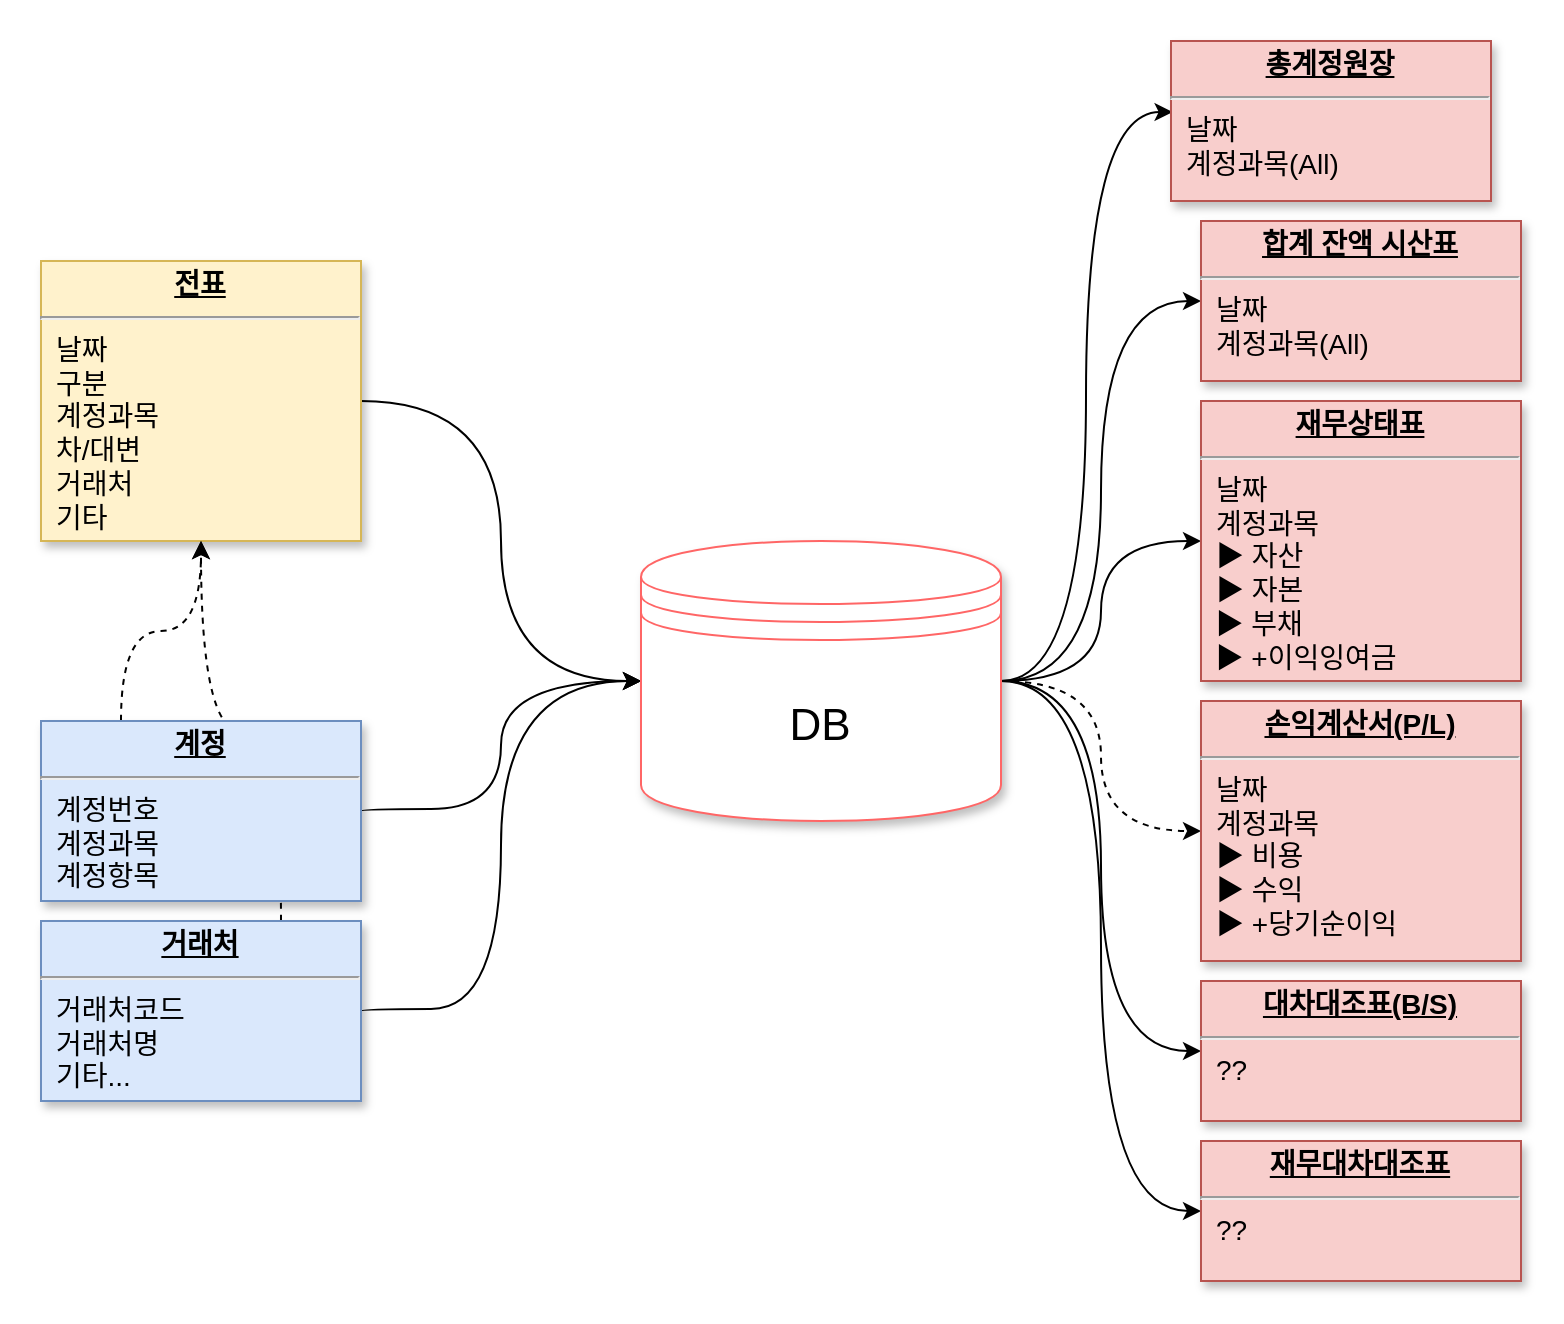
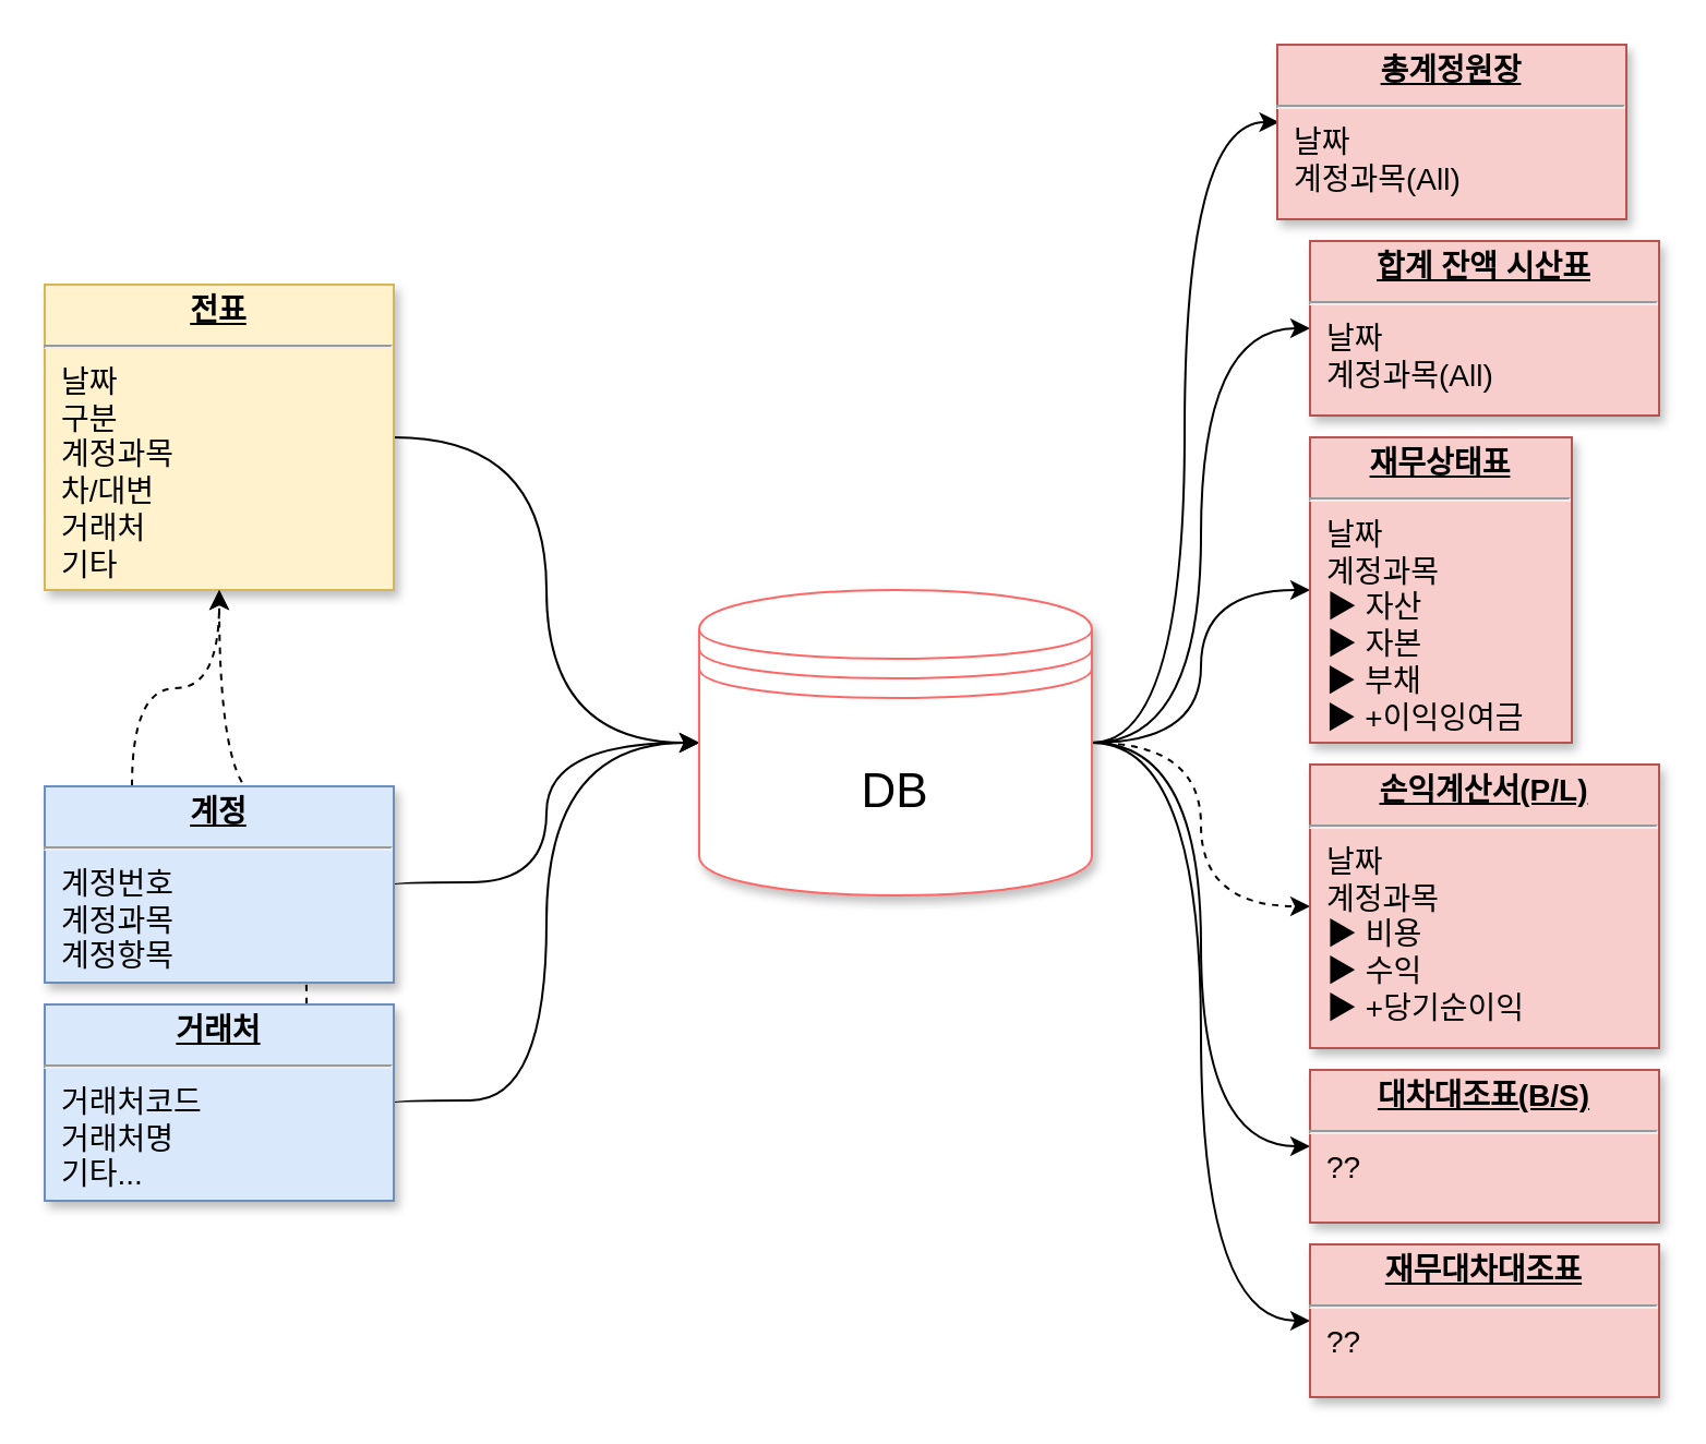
  <mxCell id="0" />
  <mxCell id="1" parent="0" />
  <mxCell id="2" style="edgeStyle=orthogonalEdgeStyle;curved=1;rounded=0;orthogonalLoop=1;jettySize=auto;html=1;exitX=1;exitY=0.5;exitDx=0;exitDy=0;entryX=0;entryY=0.5;entryDx=0;entryDy=0;fontSize=22;" edge="1" parent="1" source="3" target="15"><mxGeometry relative="1" as="geometry" /></mxCell>
  <mxCell id="3" value="&lt;p style=&quot;margin: 4px 0px 0px ; text-align: center ; text-decoration: underline ; font-size: 14px&quot;&gt;&lt;b style=&quot;font-size: 14px&quot;&gt;전표&lt;/b&gt;&lt;/p&gt;&lt;hr style=&quot;font-size: 14px&quot;&gt;&lt;p style=&quot;margin: 0px 0px 0px 8px ; font-size: 14px&quot;&gt;날짜&lt;br style=&quot;font-size: 14px&quot;&gt;구분&lt;br style=&quot;font-size: 14px&quot;&gt;계정과목&lt;/p&gt;&lt;p style=&quot;margin: 0px 0px 0px 8px ; font-size: 14px&quot;&gt;차/대변&lt;/p&gt;&lt;p style=&quot;margin: 0px 0px 0px 8px ; font-size: 14px&quot;&gt;거래처&lt;/p&gt;&lt;p style=&quot;margin: 0px 0px 0px 8px ; font-size: 14px&quot;&gt;기타&lt;/p&gt;" style="verticalAlign=top;align=left;overflow=fill;fontSize=14;fontFamily=Helvetica;html=1;fillColor=#fff2cc;strokeColor=#d6b656;shadow=1;" vertex="1" parent="1"><mxGeometry x="20" y="130" width="160" height="140" as="geometry" /></mxCell>
  <mxCell id="4" style="edgeStyle=orthogonalEdgeStyle;rounded=0;orthogonalLoop=1;jettySize=auto;html=1;exitX=1;exitY=0.5;exitDx=0;exitDy=0;fontSize=22;curved=1;" edge="1" parent="1" source="16" target="15"><mxGeometry relative="1" as="geometry"><Array as="points"><mxPoint x="250" y="404" /><mxPoint x="250" y="340" /></Array></mxGeometry></mxCell>
  <mxCell id="5" style="edgeStyle=orthogonalEdgeStyle;curved=1;rounded=0;orthogonalLoop=1;jettySize=auto;html=1;exitX=0.25;exitY=0;exitDx=0;exitDy=0;entryX=0.5;entryY=1;entryDx=0;entryDy=0;fontSize=22;dashed=1;" edge="1" parent="1" source="16" target="3"><mxGeometry relative="1" as="geometry" /></mxCell>
  <mxCell id="6" style="rounded=0;orthogonalLoop=1;jettySize=auto;html=1;exitX=1;exitY=0.5;exitDx=0;exitDy=0;entryX=0;entryY=0.5;entryDx=0;entryDy=0;fontSize=22;edgeStyle=orthogonalEdgeStyle;curved=1;" edge="1" parent="1" source="8" target="15"><mxGeometry relative="1" as="geometry"><Array as="points"><mxPoint x="250" y="504" /><mxPoint x="250" y="340" /></Array></mxGeometry></mxCell>
  <mxCell id="7" style="edgeStyle=orthogonalEdgeStyle;curved=1;rounded=0;orthogonalLoop=1;jettySize=auto;html=1;exitX=0.75;exitY=0;exitDx=0;exitDy=0;entryX=0.5;entryY=1;entryDx=0;entryDy=0;fontSize=22;dashed=1;" edge="1" parent="1" source="8" target="3"><mxGeometry relative="1" as="geometry" /></mxCell>
  <mxCell id="8" value="&lt;p style=&quot;margin: 4px 0px 0px ; text-align: center ; text-decoration: underline ; font-size: 14px&quot;&gt;&lt;b style=&quot;font-size: 14px&quot;&gt;거래처&lt;/b&gt;&lt;/p&gt;&lt;hr style=&quot;font-size: 14px&quot;&gt;&lt;p style=&quot;margin: 0px 0px 0px 8px ; font-size: 14px&quot;&gt;거래처코드&lt;/p&gt;&lt;p style=&quot;margin: 0px 0px 0px 8px ; font-size: 14px&quot;&gt;거래처명&lt;/p&gt;&lt;p style=&quot;margin: 0px 0px 0px 8px ; font-size: 14px&quot;&gt;기타...&lt;/p&gt;&lt;p style=&quot;margin: 0px 0px 0px 8px ; font-size: 14px&quot;&gt;&lt;br&gt;&lt;/p&gt;" style="verticalAlign=top;align=left;overflow=fill;fontSize=14;fontFamily=Helvetica;html=1;fillColor=#dae8fc;strokeColor=#6c8ebf;shadow=1;" vertex="1" parent="1"><mxGeometry x="20" y="460" width="160" height="90" as="geometry" /></mxCell>
  <mxCell id="9" style="edgeStyle=orthogonalEdgeStyle;curved=1;rounded=0;orthogonalLoop=1;jettySize=auto;html=1;exitX=1;exitY=0.5;exitDx=0;exitDy=0;entryX=0;entryY=0.5;entryDx=0;entryDy=0;fontSize=14;" edge="1" parent="1" source="15" target="18"><mxGeometry relative="1" as="geometry" /></mxCell>
  <mxCell id="10" style="edgeStyle=orthogonalEdgeStyle;curved=1;rounded=0;orthogonalLoop=1;jettySize=auto;html=1;exitX=1;exitY=0.5;exitDx=0;exitDy=0;entryX=0.005;entryY=0.444;entryDx=0;entryDy=0;entryPerimeter=0;fontSize=14;" edge="1" parent="1" source="15" target="17"><mxGeometry relative="1" as="geometry" /></mxCell>
  <mxCell id="11" style="edgeStyle=orthogonalEdgeStyle;rounded=0;orthogonalLoop=1;jettySize=auto;html=1;exitX=1;exitY=0.5;exitDx=0;exitDy=0;entryX=0;entryY=0.5;entryDx=0;entryDy=0;curved=1;" edge="1" parent="1" source="15" target="19"><mxGeometry relative="1" as="geometry" /></mxCell>
  <mxCell id="12" style="edgeStyle=orthogonalEdgeStyle;curved=1;rounded=0;orthogonalLoop=1;jettySize=auto;html=1;exitX=1;exitY=0.5;exitDx=0;exitDy=0;entryX=0;entryY=0.5;entryDx=0;entryDy=0;dashed=1;" edge="1" parent="1" source="15" target="20"><mxGeometry relative="1" as="geometry" /></mxCell>
  <mxCell id="13" style="edgeStyle=orthogonalEdgeStyle;curved=1;rounded=0;orthogonalLoop=1;jettySize=auto;html=1;exitX=1;exitY=0.5;exitDx=0;exitDy=0;entryX=0;entryY=0.5;entryDx=0;entryDy=0;" edge="1" parent="1" source="15" target="21"><mxGeometry relative="1" as="geometry" /></mxCell>
  <mxCell id="14" style="edgeStyle=orthogonalEdgeStyle;curved=1;rounded=0;orthogonalLoop=1;jettySize=auto;html=1;exitX=1;exitY=0.5;exitDx=0;exitDy=0;entryX=0;entryY=0.5;entryDx=0;entryDy=0;" edge="1" parent="1" source="15" target="22"><mxGeometry relative="1" as="geometry" /></mxCell>
  <mxCell id="15" value="DB" style="shape=datastore;whiteSpace=wrap;html=1;shadow=1;fontSize=22;strokeColor=#FF6666;" vertex="1" parent="1"><mxGeometry x="320" y="270" width="180" height="140" as="geometry" /></mxCell>
  <mxCell id="16" value="&lt;p style=&quot;margin: 4px 0px 0px ; text-align: center ; text-decoration: underline ; font-size: 14px&quot;&gt;&lt;b style=&quot;font-size: 14px&quot;&gt;계정&lt;/b&gt;&lt;/p&gt;&lt;hr style=&quot;font-size: 14px&quot;&gt;&lt;p style=&quot;margin: 0px 0px 0px 8px ; font-size: 14px&quot;&gt;계정번호&lt;br style=&quot;font-size: 14px&quot;&gt;계정과목&lt;/p&gt;&lt;p style=&quot;margin: 0px 0px 0px 8px ; font-size: 14px&quot;&gt;계정항목&lt;/p&gt;" style="verticalAlign=top;align=left;overflow=fill;fontSize=14;fontFamily=Helvetica;html=1;fillColor=#dae8fc;strokeColor=#6c8ebf;shadow=1;" vertex="1" parent="1"><mxGeometry x="20" y="360" width="160" height="90" as="geometry" /></mxCell>
  <mxCell id="17" value="&lt;p style=&quot;margin: 4px 0px 0px ; text-align: center ; text-decoration: underline ; font-size: 14px&quot;&gt;&lt;b&gt;총계정원장&lt;/b&gt;&lt;/p&gt;&lt;hr style=&quot;font-size: 14px&quot;&gt;&lt;p style=&quot;margin: 0px 0px 0px 8px ; font-size: 14px&quot;&gt;날짜&lt;/p&gt;&lt;p style=&quot;margin: 0px 0px 0px 8px ; font-size: 14px&quot;&gt;계정과목(All)&lt;/p&gt;" style="verticalAlign=top;align=left;overflow=fill;fontSize=14;fontFamily=Helvetica;html=1;fillColor=#f8cecc;strokeColor=#b85450;shadow=1;" vertex="1" parent="1"><mxGeometry x="585" y="20" width="160" height="80" as="geometry" /></mxCell>
  <mxCell id="18" value="&lt;p style=&quot;margin: 4px 0px 0px ; text-align: center ; text-decoration: underline ; font-size: 14px&quot;&gt;&lt;b&gt;합계 잔액 시산표&lt;/b&gt;&lt;/p&gt;&lt;hr style=&quot;font-size: 14px&quot;&gt;&lt;p style=&quot;margin: 0px 0px 0px 8px ; font-size: 14px&quot;&gt;날짜&lt;br style=&quot;font-size: 14px&quot;&gt;계정과목(All)&lt;/p&gt;" style="verticalAlign=top;align=left;overflow=fill;fontSize=14;fontFamily=Helvetica;html=1;fillColor=#f8cecc;strokeColor=#b85450;shadow=1;" vertex="1" parent="1"><mxGeometry x="600" y="110" width="160" height="80" as="geometry" /></mxCell>
- <mxCell id="19" value="&lt;p style=&quot;margin: 4px 0px 0px ; text-align: center ; text-decoration: underline ; font-size: 14px&quot;&gt;&lt;b&gt;재무상태표&lt;/b&gt;&lt;/p&gt;&lt;hr style=&quot;font-size: 14px&quot;&gt;&lt;p style=&quot;margin: 0px 0px 0px 8px ; font-size: 14px&quot;&gt;날짜&lt;br style=&quot;font-size: 14px&quot;&gt;계정과목&lt;/p&gt;&lt;p style=&quot;margin: 0px 0px 0px 8px ; font-size: 14px&quot;&gt;▶ 자산&lt;/p&gt;&lt;p style=&quot;margin: 0px 0px 0px 8px ; font-size: 14px&quot;&gt;▶ 자본&lt;/p&gt;&lt;p style=&quot;margin: 0px 0px 0px 8px ; font-size: 14px&quot;&gt;&lt;/p&gt;&amp;nbsp; ▶&amp;nbsp;&lt;span&gt;부채&lt;/span&gt;&lt;br&gt;&amp;nbsp; ▶&lt;span&gt;&amp;nbsp;+이익잉여금&lt;/span&gt;" style="verticalAlign=top;align=left;overflow=fill;fontSize=14;fontFamily=Helvetica;html=1;fillColor=#f8cecc;strokeColor=#b85450;shadow=1;" vertex="1" parent="1"><mxGeometry x="600" y="200" width="160" height="140" as="geometry" /></mxCell>
+ <mxCell id="19" value="&lt;p style=&quot;margin: 4px 0px 0px ; text-align: center ; text-decoration: underline ; font-size: 14px&quot;&gt;&lt;b&gt;재무상태표&lt;/b&gt;&lt;/p&gt;&lt;hr style=&quot;font-size: 14px&quot;&gt;&lt;p style=&quot;margin: 0px 0px 0px 8px ; font-size: 14px&quot;&gt;날짜&lt;br style=&quot;font-size: 14px&quot;&gt;계정과목&lt;/p&gt;&lt;p style=&quot;margin: 0px 0px 0px 8px ; font-size: 14px&quot;&gt;▶ 자산&lt;/p&gt;&lt;p style=&quot;margin: 0px 0px 0px 8px ; font-size: 14px&quot;&gt;▶ 자본&lt;/p&gt;&lt;p style=&quot;margin: 0px 0px 0px 8px ; font-size: 14px&quot;&gt;&lt;/p&gt;&amp;nbsp; ▶&amp;nbsp;&lt;span&gt;부채&lt;/span&gt;&lt;br&gt;&amp;nbsp; ▶&lt;span&gt;&amp;nbsp;+이익잉여금&lt;/span&gt;" style="verticalAlign=top;align=left;overflow=fill;fontSize=14;fontFamily=Helvetica;html=1;fillColor=#f8cecc;strokeColor=#b85450;shadow=1;" vertex="1" parent="1"><mxGeometry x="600" y="200" width="120" height="140" as="geometry" /></mxCell>
  <mxCell id="20" value="&lt;p style=&quot;margin: 4px 0px 0px ; text-align: center ; text-decoration: underline ; font-size: 14px&quot;&gt;&lt;b&gt;손익계산서(P/L)&lt;/b&gt;&lt;/p&gt;&lt;hr style=&quot;font-size: 14px&quot;&gt;&lt;p style=&quot;margin: 0px 0px 0px 8px ; font-size: 14px&quot;&gt;날짜&lt;br style=&quot;font-size: 14px&quot;&gt;&lt;/p&gt;&lt;p style=&quot;margin: 0px 0px 0px 8px&quot;&gt;계정과목&lt;/p&gt;&lt;p style=&quot;margin: 0px 0px 0px 8px&quot;&gt;▶ 비용&lt;/p&gt;&lt;p style=&quot;margin: 0px 0px 0px 8px&quot;&gt;▶ 수익&lt;/p&gt;&lt;p style=&quot;margin: 0px 0px 0px 8px&quot;&gt;▶&amp;nbsp;+당기순이익&lt;br&gt;&lt;/p&gt;" style="verticalAlign=top;align=left;overflow=fill;fontSize=14;fontFamily=Helvetica;html=1;fillColor=#f8cecc;strokeColor=#b85450;shadow=1;" vertex="1" parent="1"><mxGeometry x="600" y="350" width="160" height="130" as="geometry" /></mxCell>
  <mxCell id="21" value="&lt;p style=&quot;margin: 4px 0px 0px ; text-align: center ; text-decoration: underline ; font-size: 14px&quot;&gt;&lt;b&gt;대차대조표(B/S)&lt;/b&gt;&lt;/p&gt;&lt;hr style=&quot;font-size: 14px&quot;&gt;&lt;p style=&quot;margin: 0px 0px 0px 8px ; font-size: 14px&quot;&gt;??&lt;/p&gt;" style="verticalAlign=top;align=left;overflow=fill;fontSize=14;fontFamily=Helvetica;html=1;fillColor=#f8cecc;strokeColor=#b85450;shadow=1;" vertex="1" parent="1"><mxGeometry x="600" y="490" width="160" height="70" as="geometry" /></mxCell>
  <mxCell id="22" value="&lt;p style=&quot;margin: 4px 0px 0px ; text-align: center ; text-decoration: underline ; font-size: 14px&quot;&gt;&lt;b&gt;재무대차대조표&lt;/b&gt;&lt;/p&gt;&lt;hr style=&quot;font-size: 14px&quot;&gt;&lt;p style=&quot;margin: 0px 0px 0px 8px ; font-size: 14px&quot;&gt;??&lt;/p&gt;" style="verticalAlign=top;align=left;overflow=fill;fontSize=14;fontFamily=Helvetica;html=1;fillColor=#f8cecc;strokeColor=#b85450;shadow=1;" vertex="1" parent="1"><mxGeometry x="600" y="570" width="160" height="70" as="geometry" /></mxCell>
